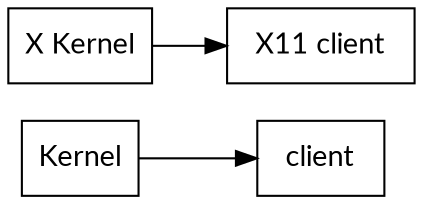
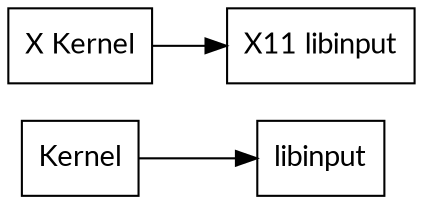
  digraph {
    fontname=Lato
    rankdir=LR
    node [fontname=Lato shape=box]
    edge [fontname=Lato]
    n1 [label=Kernel]
-   libinput [label=client]
+   libinput
    n3 [label="X Kernel"]
-   n4 [label="X11 client"]
+   n4 [label="X11 libinput"]
    n1 -> libinput
    n3 -> n4
  }
